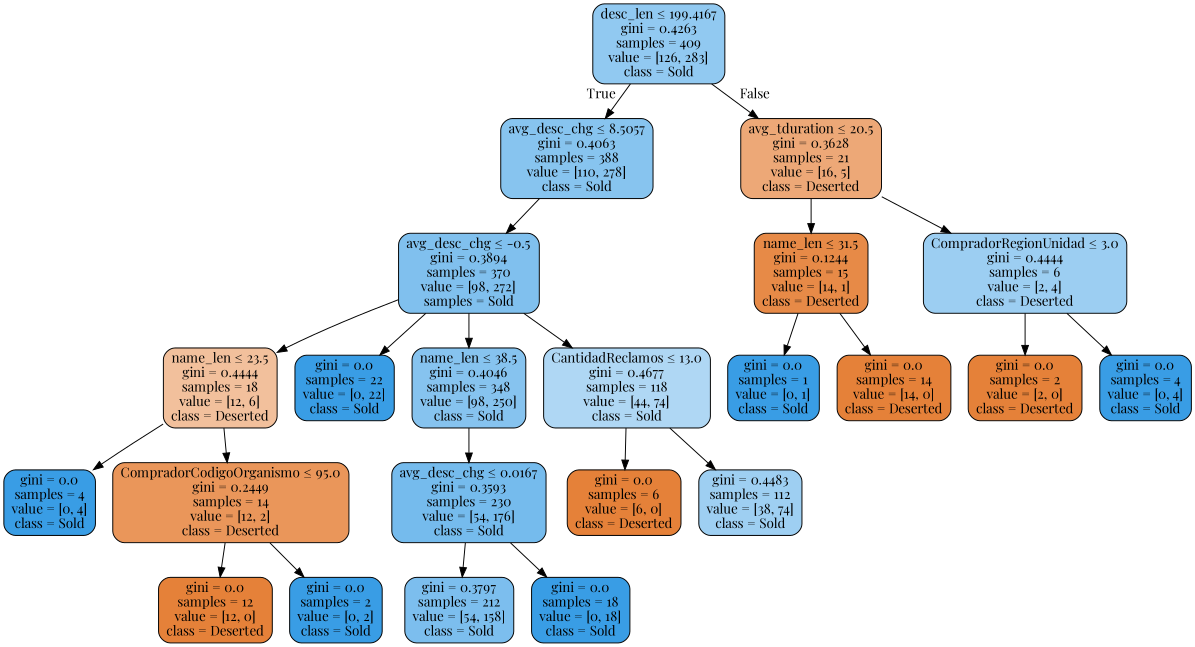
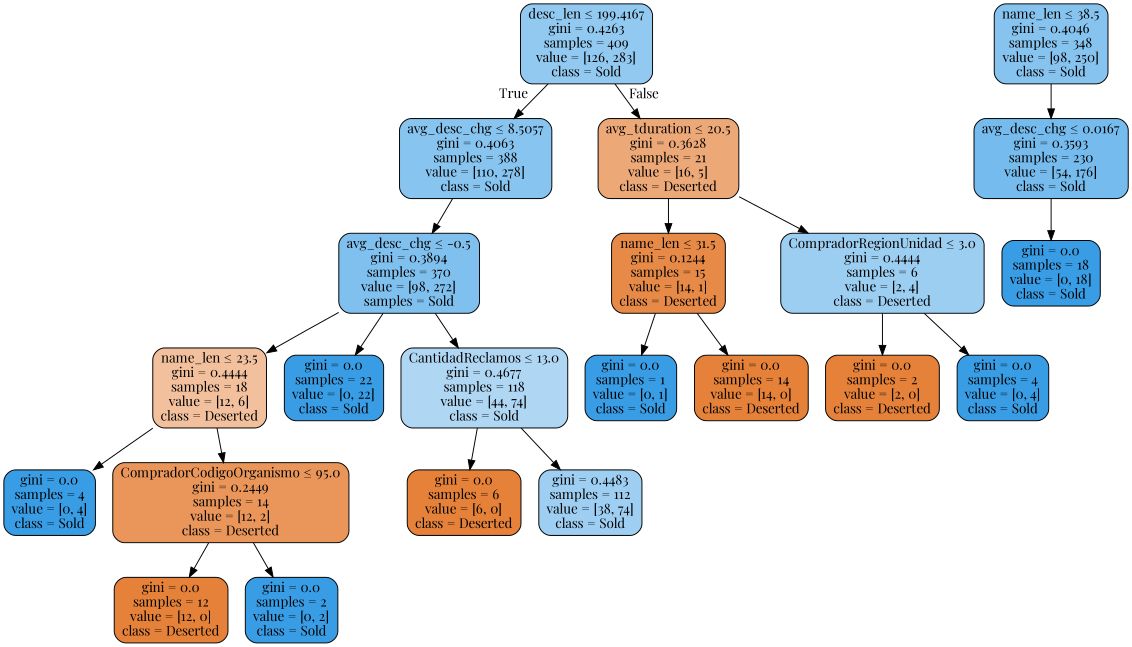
  digraph {
    fontname="Playfair Display"
    node [color=black fillcolor="#399de5ff" fontname="Playfair Display" shape=box style="filled, rounded"]
    edge [fontname="Playfair Display"]
    n1 [fillcolor="#399de58d" label=<desc_len &le; 199.4167<br/>gini = 0.4263<br/>samples = 409<br/>value = [126, 283]<br/>class = Sold>]
    n2 [fillcolor="#399de59a" label=<avg_desc_chg &le; 8.5057<br/>gini = 0.4063<br/>samples = 388<br/>value = [110, 278]<br/>class = Sold>]
    n3 [fillcolor="#e58139af" label=<avg_tduration &le; 20.5<br/>gini = 0.3628<br/>samples = 21<br/>value = [16, 5]<br/>class = Deserted>]
    n4 [fillcolor="#399de5a3" label=<avg_desc_chg &le; -0.5<br/>gini = 0.3894<br/>samples = 370<br/>value = [98, 272]<br/>samples = Sold>]
    n5 [fillcolor="#e58139ed" label=<name_len &le; 31.5<br/>gini = 0.1244<br/>samples = 15<br/>value = [14, 1]<br/>class = Deserted>]
    n6 [fillcolor="#399de57f" label=<CompradorRegionUnidad &le; 3.0<br/>gini = 0.4444<br/>samples = 6<br/>value = [2, 4]<br/>class = Deserted>]
    n7 [fillcolor="#e581397f" label=<name_len &le; 23.5<br/>gini = 0.4444<br/>samples = 18<br/>value = [12, 6]<br/>class = Deserted>]
    n8 [label=<gini = 0.0<br/>samples = 22<br/>value = [0, 22]<br/>class = Sold>]
    n9 [fillcolor="#399de59b" label=<name_len &le; 38.5<br/>gini = 0.4046<br/>samples = 348<br/>value = [98, 250]<br/>class = Sold>]
    n10 [fillcolor="#399de567" label=<CantidadReclamos &le; 13.0<br/>gini = 0.4677<br/>samples = 118<br/>value = [44, 74]<br/>class = Sold>]
    n11 [label=<gini = 0.0<br/>samples = 4<br/>value = [0, 4]<br/>class = Sold>]
    n12 [fillcolor="#e58139d4" label=<CompradorCodigoOrganismo &le; 95.0<br/>gini = 0.2449<br/>samples = 14<br/>value = [12, 2]<br/>class = Deserted>]
    n13 [fillcolor="#399de5b1" label=<avg_desc_chg &le; 0.0167<br/>gini = 0.3593<br/>samples = 230<br/>value = [54, 176]<br/>class = Sold>]
    n14 [fillcolor="#e58139ff" label=<gini = 0.0<br/>samples = 6<br/>value = [6, 0]<br/>class = Deserted>]
    n15 [fillcolor="#399de57c" label=<gini = 0.4483<br/>samples = 112<br/>value = [38, 74]<br/>class = Sold>]
-   n16 [fillcolor="#399de5a8" label=<gini = 0.3797<br/>samples = 212<br/>value = [54, 158]<br/>class = Sold>]
    n17 [label=<gini = 0.0<br/>samples = 18<br/>value = [0, 18]<br/>class = Sold>]
    n18 [fillcolor="#e58139ff" label=<gini = 0.0<br/>samples = 12<br/>value = [12, 0]<br/>class = Deserted>]
    n19 [label=<gini = 0.0<br/>samples = 2<br/>value = [0, 2]<br/>class = Sold>]
    n20 [label=<gini = 0.0<br/>samples = 1<br/>value = [0, 1]<br/>class = Sold>]
    n21 [fillcolor="#e58139ff" label=<gini = 0.0<br/>samples = 14<br/>value = [14, 0]<br/>class = Deserted>]
    n22 [fillcolor="#e58139ff" label=<gini = 0.0<br/>samples = 2<br/>value = [2, 0]<br/>class = Deserted>]
    n23 [label=<gini = 0.0<br/>samples = 4<br/>value = [0, 4]<br/>class = Sold>]
    n1 -> n2 [headlabel=True labelangle=45 labeldistance=2.5]
    n1 -> n3 [headlabel=False labelangle=-45 labeldistance=2.5]
    n2 -> n4
    n3 -> n5
    n3 -> n6
    n4 -> n7
    n4 -> n8
-   n4 -> n9
    n4 -> n10
    n5 -> n20
    n5 -> n21
    n6 -> n22
    n6 -> n23
    n7 -> n11
    n7 -> n12
    n9 -> n13
    n10 -> n14
    n10 -> n15
    n12 -> n18
    n12 -> n19
-   n13 -> n16
    n13 -> n17
  }
